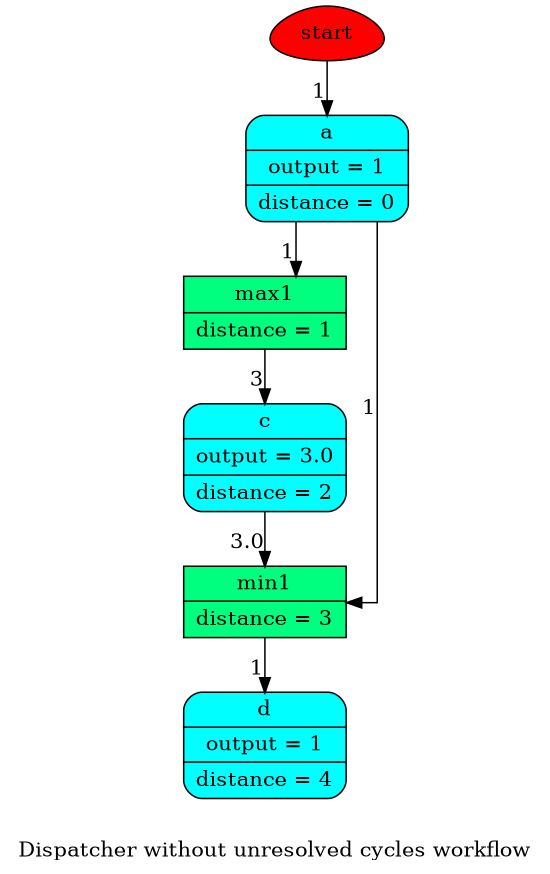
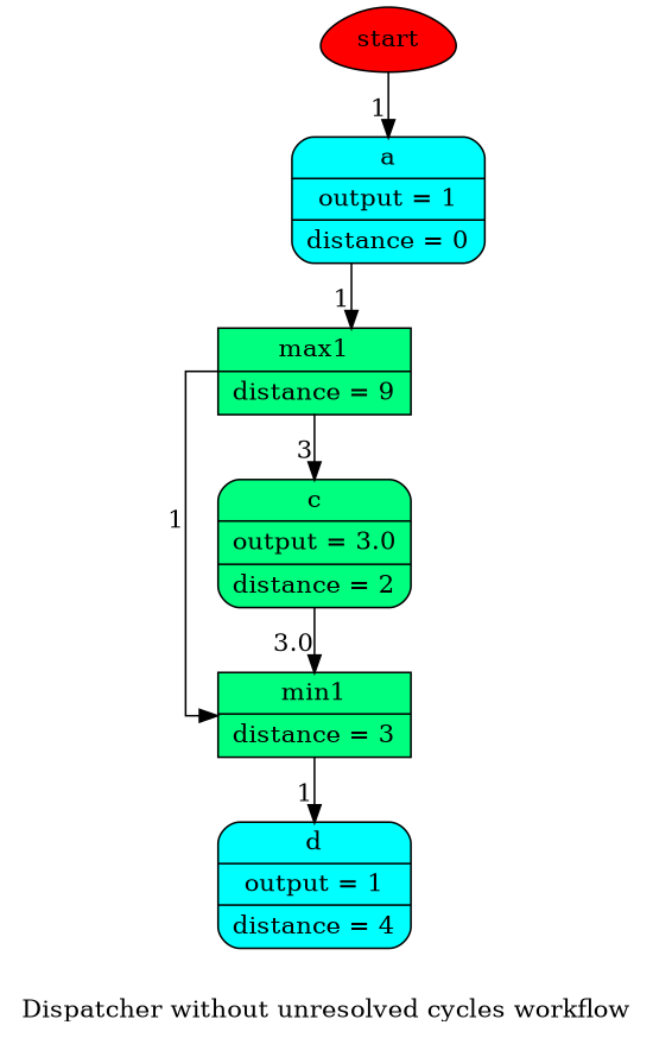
  digraph {
    label="Dispatcher without unresolved cycles workflow"
    splines=ortho
    node [fillcolor=cyan shape=Mrecord style=filled]
    edge [xlabel=1]
    n1 [fillcolor=red label=start shape=egg]
    n2 [label="{ a | output = 1 | distance = 0 }"]
-   n3 [fillcolor=springgreen label="{ max1 | distance = 1 }" shape=record]
+   n3 [fillcolor=springgreen label="{ max1 | distance = 9 }" shape=record]
    n4 [fillcolor=springgreen label="{ min1 | distance = 3 }" shape=record]
-   n5 [label="{ c | output = 3.0 | distance = 2 }"]
+   n5 [fillcolor=springgreen label="{ c | output = 3.0 | distance = 2 }"]
    n6 [label="{ d | output = 1 | distance = 4 }"]
    n1 -> n2
    n2 -> n3
-   n2 -> n4
+   n3 -> n4
    n3 -> n5 [xlabel=3]
    n4 -> n6
    n5 -> n4 [xlabel=3.0]
  }
